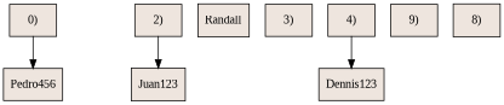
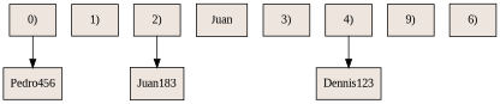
  digraph {
    fontname="Liberation Serif"
    rankdir=TB
    node [fillcolor=seashell2 fontname="Liberation Serif" shape=record style=filled]
    edge [fontname="Liberation Serif"]
    n1 [label="0) "]
    n2 [label="Pedro456 "]
+   n3 [label="1) "]
    n4 [label="2) "]
-   n5 [label="Juan123 "]
-   n6 [label="Randall "]
+   n5 [label=Juan183]
+   n6 [label=Juan]
    n7 [label="3) "]
    n8 [label="4) "]
    n9 [label=Dennis123]
    n10 [label="9)"]
-   n11 [label="8)"]
+   n11 [label="6) "]
    n1 -> n2
    n4 -> n5
    n8 -> n9
  }
